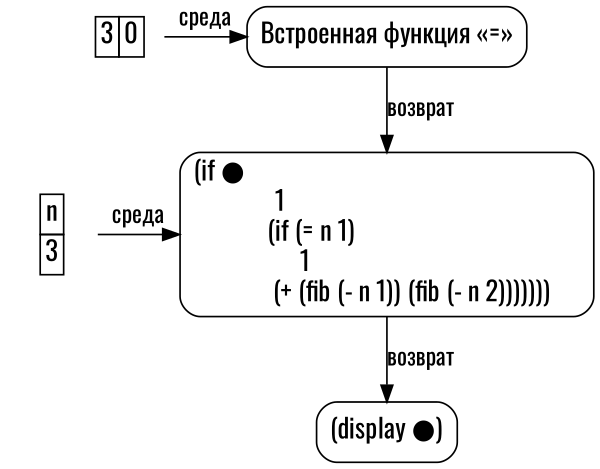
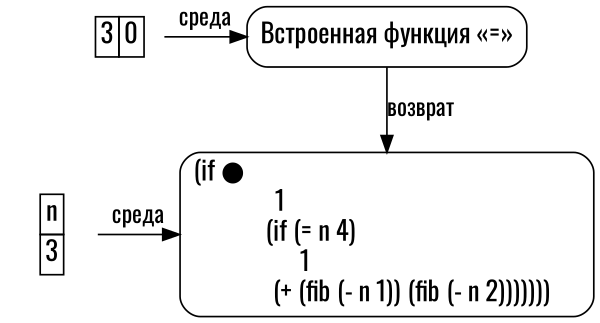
  digraph {
    fontname=Oswald
    node [fontname=Oswald fontsize=16 shape=rect style=rounded]
    edge [fontname=Oswald]
    n1 [label="Встроенная функция «=»"]
    n2 [label=<       <table border="0" cellborder="1" cellspacing="0">       <tr><td>3</td><td>0</td></tr>       </table>     > shape=none]
-   n3 [label="(if ●                                      \n    1                                      \n    (if (= n 1)                            \n        1                                  \n        (+ (fib (- n 1)) (fib (- n 2)))))))\n"]
+   n3 [label="(if ●                                      \n    1                                      \n    (if (= n 4)                            \n        1                                  \n        (+ (fib (- n 1)) (fib (- n 2)))))))\n"]
    n4 [label=<       <table border="0" cellborder="1" cellspacing="0">       <tr><td>n</td></tr>       <tr><td>3</td></tr>       </table>     > shape=none]
-   n5 [label="(display ●)"]
    subgraph sub_1 {
      rank=same
      n1
      n2
    }
    subgraph sub_2 {
      rank=same
      n3
      n4
    }
    n1 -> n3 [label="возврат"]
    n2 -> n1 [label="среда"]
-   n3 -> n5 [label="возврат"]
    n4 -> n3 [label="среда"]
  }
